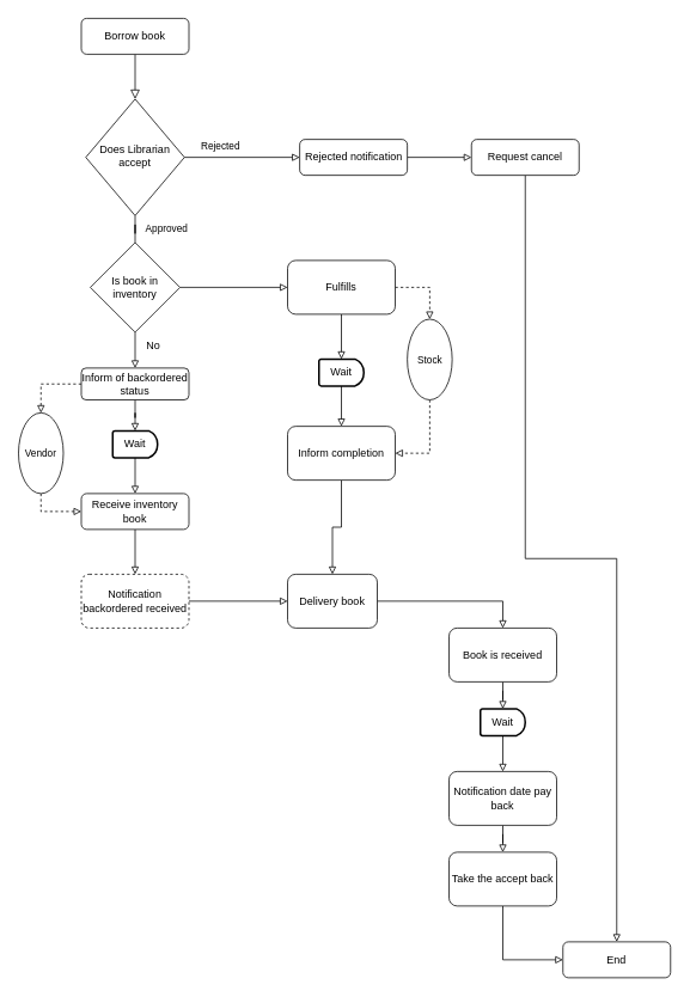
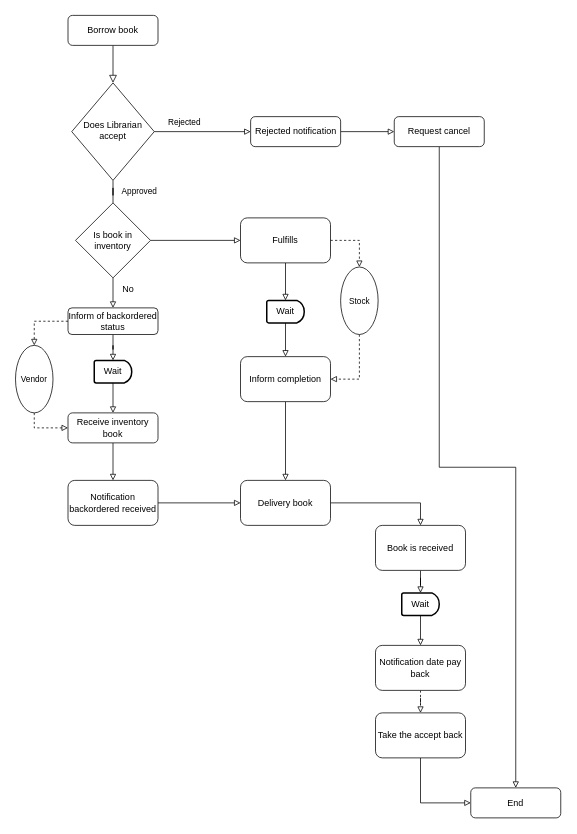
  <mxCell id="0" />
  <mxCell id="1" parent="0" />
  <mxCell id="2" value="" style="rounded=0;html=1;jettySize=auto;orthogonalLoop=1;fontSize=11;endArrow=block;endFill=0;endSize=8;strokeWidth=1;shadow=0;labelBackgroundColor=none;edgeStyle=orthogonalEdgeStyle;" parent="1" source="3" target="6" edge="1"><mxGeometry relative="1" as="geometry" /></mxCell>
  <mxCell id="3" value="Borrow book" style="rounded=1;whiteSpace=wrap;html=1;fontSize=12;glass=0;strokeWidth=1;shadow=0;" parent="1" vertex="1"><mxGeometry x="90" y="20" width="120" height="40" as="geometry" /></mxCell>
  <mxCell id="4" value="" style="edgeStyle=orthogonalEdgeStyle;shape=connector;rounded=0;orthogonalLoop=1;jettySize=auto;html=1;labelBackgroundColor=default;strokeColor=default;strokeWidth=1;fontFamily=Helvetica;fontSize=11;fontColor=default;endArrow=block;endFill=0;entryX=0;entryY=0.5;entryDx=0;entryDy=0;" parent="1" source="6" target="8" edge="1"><mxGeometry relative="1" as="geometry"><mxPoint x="270" y="175" as="targetPoint" /></mxGeometry></mxCell>
  <mxCell id="5" style="edgeStyle=orthogonalEdgeStyle;rounded=0;orthogonalLoop=1;jettySize=auto;html=1;entryX=0.5;entryY=0;entryDx=0;entryDy=0;entryPerimeter=0;endArrow=none;endFill=0;" parent="1" source="6" target="18" edge="1"><mxGeometry relative="1" as="geometry" /></mxCell>
  <mxCell id="6" value="Does Librarian accept" style="rhombus;whiteSpace=wrap;html=1;shadow=0;fontFamily=Helvetica;fontSize=12;align=center;strokeWidth=1;spacing=6;spacingTop=-4;" parent="1" vertex="1"><mxGeometry x="95" y="110" width="110" height="130" as="geometry" /></mxCell>
  <mxCell id="7" style="edgeStyle=orthogonalEdgeStyle;rounded=0;orthogonalLoop=1;jettySize=auto;html=1;entryX=0;entryY=0.5;entryDx=0;entryDy=0;endArrow=block;endFill=0;" parent="1" source="8" target="10" edge="1"><mxGeometry relative="1" as="geometry" /></mxCell>
  <mxCell id="8" value="Rejected notification" style="rounded=1;whiteSpace=wrap;html=1;fontSize=12;glass=0;strokeWidth=1;shadow=0;" parent="1" vertex="1"><mxGeometry x="333.5" y="155" width="120" height="40" as="geometry" /></mxCell>
  <mxCell id="9" value="" style="edgeStyle=orthogonalEdgeStyle;shape=connector;rounded=0;orthogonalLoop=1;jettySize=auto;html=1;labelBackgroundColor=default;strokeColor=default;strokeWidth=1;fontFamily=Helvetica;fontSize=11;fontColor=default;endArrow=block;endFill=0;entryX=0.5;entryY=0;entryDx=0;entryDy=0;" parent="1" source="10" target="11" edge="1"><mxGeometry relative="1" as="geometry"><mxPoint x="585" y="460" as="targetPoint" /></mxGeometry></mxCell>
  <mxCell id="10" value="Request cancel" style="rounded=1;whiteSpace=wrap;html=1;fontSize=12;glass=0;strokeWidth=1;shadow=0;" parent="1" vertex="1"><mxGeometry x="525" y="155" width="120" height="40" as="geometry" /></mxCell>
  <mxCell id="11" value="End" style="rounded=1;whiteSpace=wrap;html=1;fontSize=12;glass=0;strokeWidth=1;shadow=0;" parent="1" vertex="1"><mxGeometry x="627" y="1050" width="120" height="40" as="geometry" /></mxCell>
  <mxCell id="12" value="Rejected" style="text;html=1;align=center;verticalAlign=middle;resizable=0;points=[];autosize=1;strokeColor=none;fillColor=none;fontSize=11;fontFamily=Helvetica;fontColor=default;" parent="1" vertex="1"><mxGeometry x="210" y="148" width="70" height="30" as="geometry" /></mxCell>
  <mxCell id="13" value="Approved" style="text;html=1;align=center;verticalAlign=middle;resizable=0;points=[];autosize=1;strokeColor=none;fillColor=none;fontSize=11;fontFamily=Helvetica;fontColor=default;" parent="1" vertex="1"><mxGeometry x="150" y="240" width="70" height="30" as="geometry" /></mxCell>
  <mxCell id="14" style="edgeStyle=orthogonalEdgeStyle;rounded=0;orthogonalLoop=1;jettySize=auto;html=1;entryX=1;entryY=0.5;entryDx=0;entryDy=0;dashed=1;endArrow=block;endFill=0;exitX=0.5;exitY=1;exitDx=0;exitDy=0;exitPerimeter=0;" edge="1" parent="1" source="15" target="40"><mxGeometry relative="1" as="geometry" /></mxCell>
  <mxCell id="15" value="Stock" style="strokeWidth=1;html=1;shape=mxgraph.flowchart.start_2;whiteSpace=wrap;fontFamily=Helvetica;fontSize=11;fontColor=default;" parent="1" vertex="1"><mxGeometry x="453.5" y="355.5" width="50" height="90" as="geometry" /></mxCell>
  <mxCell id="16" style="edgeStyle=orthogonalEdgeStyle;rounded=0;orthogonalLoop=1;jettySize=auto;html=1;entryX=0.5;entryY=0;entryDx=0;entryDy=0;endArrow=block;endFill=0;" parent="1" source="18" target="21" edge="1"><mxGeometry relative="1" as="geometry" /></mxCell>
  <mxCell id="17" style="edgeStyle=orthogonalEdgeStyle;rounded=0;orthogonalLoop=1;jettySize=auto;html=1;entryX=0;entryY=0.5;entryDx=0;entryDy=0;endArrow=block;endFill=0;" parent="1" source="18" target="43" edge="1"><mxGeometry relative="1" as="geometry" /></mxCell>
  <mxCell id="18" value="Is book in inventory" style="strokeWidth=1;html=1;shape=mxgraph.flowchart.decision;whiteSpace=wrap;" parent="1" vertex="1"><mxGeometry x="100" y="270" width="100" height="100" as="geometry" /></mxCell>
  <mxCell id="19" style="edgeStyle=orthogonalEdgeStyle;rounded=0;orthogonalLoop=1;jettySize=auto;html=1;entryX=0.5;entryY=0;entryDx=0;entryDy=0;entryPerimeter=0;endArrow=block;endFill=0;" parent="1" source="21" target="26" edge="1"><mxGeometry relative="1" as="geometry" /></mxCell>
  <mxCell id="20" style="edgeStyle=orthogonalEdgeStyle;rounded=0;orthogonalLoop=1;jettySize=auto;html=1;entryX=0.5;entryY=0;entryDx=0;entryDy=0;entryPerimeter=0;dashed=1;endArrow=block;endFill=0;" edge="1" parent="1" source="21" target="47"><mxGeometry relative="1" as="geometry" /></mxCell>
  <mxCell id="21" value="Inform of backordered status" style="rounded=1;whiteSpace=wrap;html=1;" parent="1" vertex="1"><mxGeometry x="90" y="410" width="120" height="35.5" as="geometry" /></mxCell>
  <mxCell id="22" value="" style="edgeStyle=orthogonalEdgeStyle;rounded=0;orthogonalLoop=1;jettySize=auto;html=1;endArrow=block;endFill=0;" parent="1" source="23" target="28" edge="1"><mxGeometry relative="1" as="geometry" /></mxCell>
  <mxCell id="23" value="Receive inventory book" style="rounded=1;whiteSpace=wrap;html=1;" parent="1" vertex="1"><mxGeometry x="90" y="550" width="120" height="40" as="geometry" /></mxCell>
  <mxCell id="24" value="No" style="text;html=1;align=center;verticalAlign=middle;resizable=0;points=[];autosize=1;strokeColor=none;fillColor=none;" parent="1" vertex="1"><mxGeometry x="150" y="370" width="40" height="30" as="geometry" /></mxCell>
  <mxCell id="25" value="" style="edgeStyle=orthogonalEdgeStyle;rounded=0;orthogonalLoop=1;jettySize=auto;html=1;endArrow=block;endFill=0;" parent="1" source="26" target="23" edge="1"><mxGeometry relative="1" as="geometry" /></mxCell>
  <mxCell id="26" value="Wait" style="strokeWidth=2;html=1;shape=mxgraph.flowchart.delay;whiteSpace=wrap;" parent="1" vertex="1"><mxGeometry x="125" y="480" width="50" height="30" as="geometry" /></mxCell>
  <mxCell id="27" style="edgeStyle=orthogonalEdgeStyle;rounded=0;orthogonalLoop=1;jettySize=auto;html=1;entryX=0;entryY=0.5;entryDx=0;entryDy=0;endArrow=block;endFill=0;" parent="1" source="28" target="30" edge="1"><mxGeometry relative="1" as="geometry" /></mxCell>
- <mxCell id="28" value="Notification backordered received" style="rounded=1;whiteSpace=wrap;html=1;dashed=1;" parent="1" vertex="1"><mxGeometry x="90" y="640" width="120" height="60" as="geometry" /></mxCell>
+ <mxCell id="28" value="Notification backordered received" style="rounded=1;whiteSpace=wrap;html=1;" parent="1" vertex="1"><mxGeometry x="90" y="640" width="120" height="60" as="geometry" /></mxCell>
  <mxCell id="29" style="edgeStyle=orthogonalEdgeStyle;rounded=0;orthogonalLoop=1;jettySize=auto;html=1;entryX=0.5;entryY=0;entryDx=0;entryDy=0;endArrow=block;endFill=0;" parent="1" source="30" target="32" edge="1"><mxGeometry relative="1" as="geometry" /></mxCell>
- <mxCell id="30" value="Delivery book" style="rounded=1;whiteSpace=wrap;html=1;" parent="1" vertex="1"><mxGeometry x="320" y="640" width="100" height="60" as="geometry" /></mxCell>
+ <mxCell id="30" value="Delivery book" style="rounded=1;whiteSpace=wrap;html=1;" parent="1" vertex="1"><mxGeometry x="320" y="640" width="120" height="60" as="geometry" /></mxCell>
  <mxCell id="31" style="edgeStyle=orthogonalEdgeStyle;rounded=0;orthogonalLoop=1;jettySize=auto;html=1;entryX=0.5;entryY=0;entryDx=0;entryDy=0;entryPerimeter=0;endArrow=block;endFill=0;" parent="1" source="32" target="34" edge="1"><mxGeometry relative="1" as="geometry" /></mxCell>
  <mxCell id="32" value="Book is received" style="rounded=1;whiteSpace=wrap;html=1;" parent="1" vertex="1"><mxGeometry x="500" y="700" width="120" height="60" as="geometry" /></mxCell>
  <mxCell id="33" style="edgeStyle=orthogonalEdgeStyle;rounded=0;orthogonalLoop=1;jettySize=auto;html=1;entryX=0.5;entryY=0;entryDx=0;entryDy=0;endArrow=block;endFill=0;" parent="1" source="34" target="36" edge="1"><mxGeometry relative="1" as="geometry" /></mxCell>
  <mxCell id="34" value="Wait" style="strokeWidth=2;html=1;shape=mxgraph.flowchart.delay;whiteSpace=wrap;" parent="1" vertex="1"><mxGeometry x="535" y="790" width="50" height="30" as="geometry" /></mxCell>
- <mxCell id="35" style="edgeStyle=orthogonalEdgeStyle;rounded=0;orthogonalLoop=1;jettySize=auto;html=1;entryX=0.5;entryY=0;entryDx=0;entryDy=0;endArrow=block;endFill=0;" parent="1" source="36" target="38" edge="1"><mxGeometry relative="1" as="geometry" /></mxCell>
+ <mxCell id="35" style="edgeStyle=orthogonalEdgeStyle;rounded=0;orthogonalLoop=1;jettySize=auto;html=1;entryX=0.5;entryY=0;entryDx=0;entryDy=0;endArrow=block;endFill=0;dashed=1;" parent="1" source="36" target="38" edge="1"><mxGeometry relative="1" as="geometry" /></mxCell>
  <mxCell id="36" value="Notification date pay back" style="rounded=1;whiteSpace=wrap;html=1;" parent="1" vertex="1"><mxGeometry x="500" y="860" width="120" height="60" as="geometry" /></mxCell>
  <mxCell id="37" style="edgeStyle=orthogonalEdgeStyle;rounded=0;orthogonalLoop=1;jettySize=auto;html=1;entryX=0;entryY=0.5;entryDx=0;entryDy=0;exitX=0.5;exitY=1;exitDx=0;exitDy=0;endArrow=block;endFill=0;" parent="1" source="38" target="11" edge="1"><mxGeometry relative="1" as="geometry" /></mxCell>
  <mxCell id="38" value="Take the accept back" style="rounded=1;whiteSpace=wrap;html=1;" parent="1" vertex="1"><mxGeometry x="500" y="950" width="120" height="60" as="geometry" /></mxCell>
  <mxCell id="39" style="edgeStyle=orthogonalEdgeStyle;rounded=0;orthogonalLoop=1;jettySize=auto;html=1;entryX=0.5;entryY=0;entryDx=0;entryDy=0;endArrow=block;endFill=0;" parent="1" source="40" target="30" edge="1"><mxGeometry relative="1" as="geometry" /></mxCell>
  <mxCell id="40" value="Inform completion" style="rounded=1;whiteSpace=wrap;html=1;" parent="1" vertex="1"><mxGeometry x="320" y="475" width="120" height="60" as="geometry" /></mxCell>
  <mxCell id="41" style="edgeStyle=orthogonalEdgeStyle;rounded=0;orthogonalLoop=1;jettySize=auto;html=1;entryX=0.5;entryY=0;entryDx=0;entryDy=0;entryPerimeter=0;endArrow=block;endFill=0;" edge="1" parent="1" source="43" target="45"><mxGeometry relative="1" as="geometry" /></mxCell>
  <mxCell id="42" style="edgeStyle=orthogonalEdgeStyle;rounded=0;orthogonalLoop=1;jettySize=auto;html=1;entryX=0.5;entryY=0;entryDx=0;entryDy=0;entryPerimeter=0;endArrow=block;endFill=0;dashed=1;" edge="1" parent="1" source="43" target="15"><mxGeometry relative="1" as="geometry" /></mxCell>
  <mxCell id="43" value="Fulfills" style="rounded=1;whiteSpace=wrap;html=1;" vertex="1" parent="1"><mxGeometry x="320" y="290" width="120" height="60" as="geometry" /></mxCell>
  <mxCell id="44" style="edgeStyle=orthogonalEdgeStyle;rounded=0;orthogonalLoop=1;jettySize=auto;html=1;entryX=0.5;entryY=0;entryDx=0;entryDy=0;endArrow=block;endFill=0;" edge="1" parent="1" source="45" target="40"><mxGeometry relative="1" as="geometry" /></mxCell>
  <mxCell id="45" value="Wait" style="strokeWidth=2;html=1;shape=mxgraph.flowchart.delay;whiteSpace=wrap;" vertex="1" parent="1"><mxGeometry x="355" y="400" width="50" height="30" as="geometry" /></mxCell>
  <mxCell id="46" style="edgeStyle=orthogonalEdgeStyle;rounded=0;orthogonalLoop=1;jettySize=auto;html=1;entryX=0;entryY=0.5;entryDx=0;entryDy=0;dashed=1;endArrow=block;endFill=0;exitX=0.5;exitY=1;exitDx=0;exitDy=0;exitPerimeter=0;" edge="1" parent="1" source="47" target="23"><mxGeometry relative="1" as="geometry" /></mxCell>
  <mxCell id="47" value="Vendor" style="strokeWidth=1;html=1;shape=mxgraph.flowchart.start_2;whiteSpace=wrap;fontFamily=Helvetica;fontSize=11;fontColor=default;" vertex="1" parent="1"><mxGeometry x="20" y="460" width="50" height="90" as="geometry" /></mxCell>
